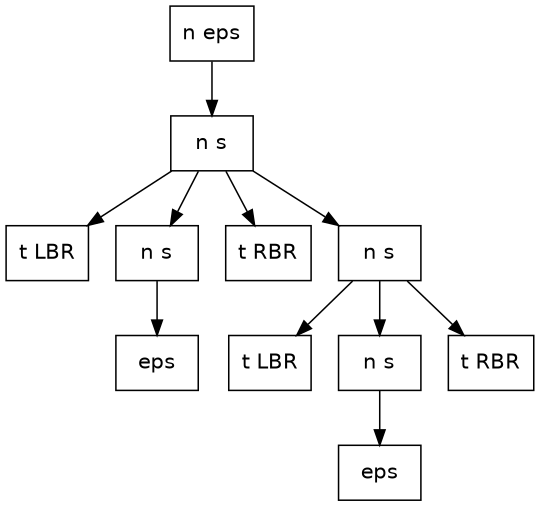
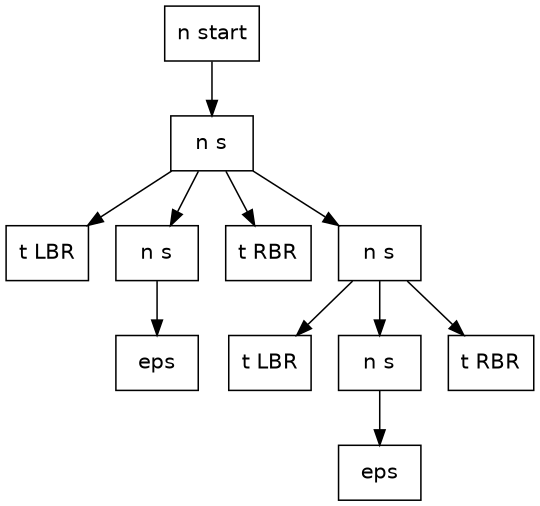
  digraph {
    fontname="DejaVu Sans"
    node [shape=box fontname="DejaVu Sans"]
    edge [fontname="DejaVu Sans"]
-   n1 [label="n eps"]
+   n1 [label="n start"]
    n2 [label="n s"]
    n3 [label="t LBR"]
    n4 [label="n s"]
    n5 [label="t RBR"]
    n6 [label="n s"]
    n7 [label=eps]
    n8 [label="t LBR"]
    n9 [label="n s"]
    n10 [label="t RBR"]
    n11 [label=eps]
    n1 -> n2
    n2 -> n3
    n2 -> n4
    n2 -> n5
    n2 -> n6
    n4 -> n7 [width=10]
    n6 -> n8
    n6 -> n9
    n6 -> n10
    n9 -> n11 [width=10]
  }
